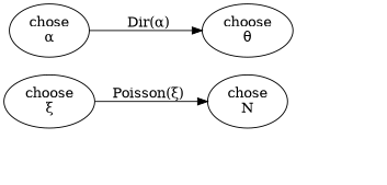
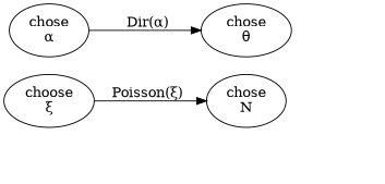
  digraph {
    rankdir=LR
    S1 [shape=plaintext style=invis]
    S2 [shape=plaintext style=invis]
    S3 [shape=plaintext style=invis]
    n4 [label="choose\nξ"]
    n5 [label="chose\nN"]
    n6 [label="chose\nα"]
-   n7 [label="choose\nθ"]
+   n7 [label="chose\nθ"]
    S1 -> S2 [style=invis]
    S2 -> S3 [style=invis]
    n4 -> n5 [label="Poisson(ξ)"]
    n6 -> n7 [label="Dir(α)"]
  }
